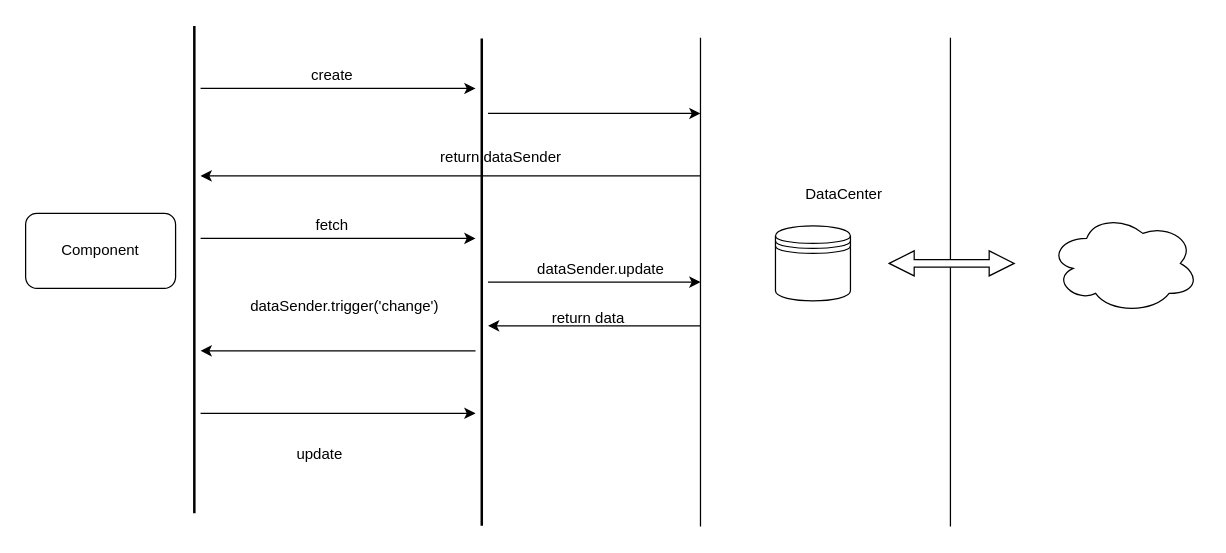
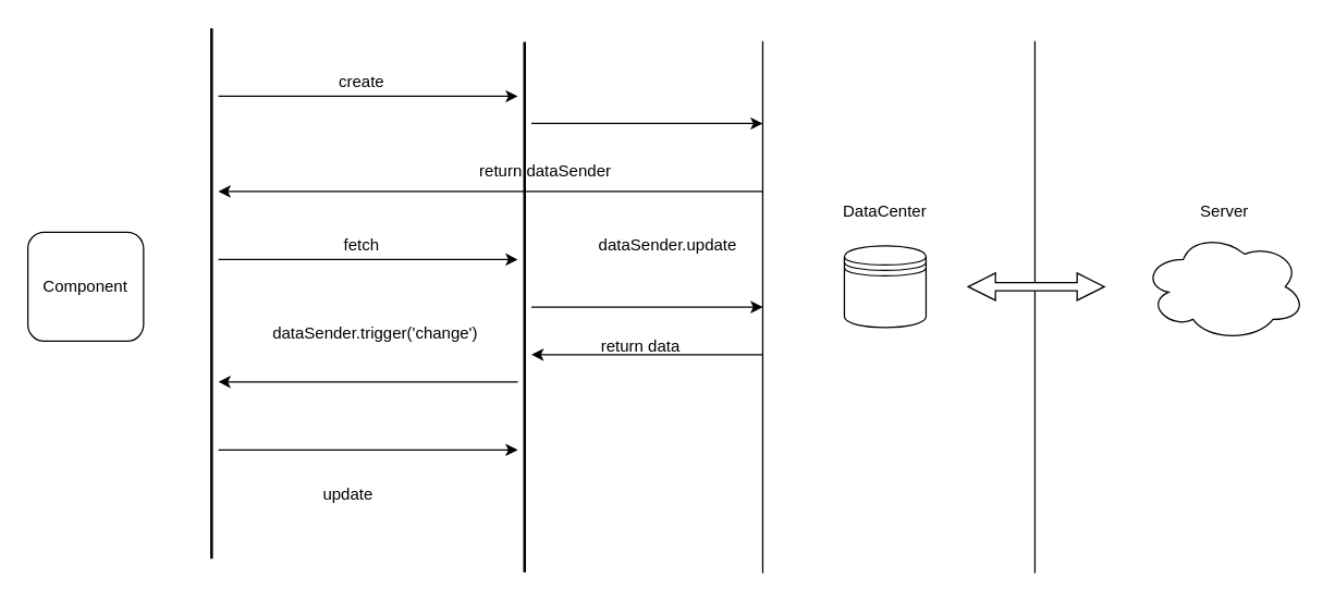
  <mxCell id="0" />
  <mxCell id="1" parent="0" />
  <mxCell id="2" style="edgeStyle=orthogonalEdgeStyle;rounded=0;orthogonalLoop=1;jettySize=auto;html=1;" edge="1" parent="1" source="4" target="19"><mxGeometry relative="1" as="geometry"><Array as="points"><mxPoint x="400" y="140" /><mxPoint x="400" y="140" /></Array></mxGeometry></mxCell>
  <mxCell id="3" style="edgeStyle=orthogonalEdgeStyle;rounded=0;orthogonalLoop=1;jettySize=auto;html=1;" edge="1" parent="1" source="4" target="14"><mxGeometry relative="1" as="geometry"><Array as="points"><mxPoint x="480" y="260" /><mxPoint x="480" y="260" /></Array></mxGeometry></mxCell>
  <mxCell id="4" value="" style="shape=partialRectangle;whiteSpace=wrap;html=1;top=0;bottom=0;fillColor=none;" vertex="1" parent="1"><mxGeometry x="560" y="30" width="200" height="390" as="geometry" /></mxCell>
  <mxCell id="5" value="" style="shape=datastore;whiteSpace=wrap;html=1;" vertex="1" parent="1"><mxGeometry x="620" y="180" width="60" height="60" as="geometry" /></mxCell>
  <mxCell id="6" value="" style="shape=doubleArrow;whiteSpace=wrap;html=1;" vertex="1" parent="1"><mxGeometry x="711" y="200" width="100" height="20" as="geometry" /></mxCell>
- <mxCell id="7" value="DataCenter" style="text;html=1;strokeColor=none;fillColor=none;align=center;verticalAlign=middle;whiteSpace=wrap;rounded=0;" vertex="1" parent="1"><mxGeometry x="645" y="140" width="60" height="30" as="geometry" /></mxCell>
+ <mxCell id="7" value="DataCenter" style="text;html=1;strokeColor=none;fillColor=none;align=center;verticalAlign=middle;whiteSpace=wrap;rounded=0;" vertex="1" parent="1"><mxGeometry x="620" y="140" width="60" height="30" as="geometry" /></mxCell>
  <mxCell id="8" value="" style="group" vertex="1" connectable="0" parent="1"><mxGeometry x="839" y="140" width="120" height="110" as="geometry" /></mxCell>
  <mxCell id="9" value="" style="ellipse;shape=cloud;whiteSpace=wrap;html=1;" vertex="1" parent="8"><mxGeometry y="30" width="120" height="80" as="geometry" /></mxCell>
+ <mxCell id="10" value="Server" style="text;html=1;align=center;verticalAlign=middle;resizable=0;points=[];autosize=1;strokeColor=none;fillColor=none;" vertex="1" parent="8"><mxGeometry x="30" width="60" height="30" as="geometry" /></mxCell>
  <mxCell id="11" style="edgeStyle=orthogonalEdgeStyle;rounded=0;orthogonalLoop=1;jettySize=auto;html=1;" edge="1" parent="1" source="14"><mxGeometry relative="1" as="geometry"><mxPoint x="560" y="90" as="targetPoint" /><Array as="points"><mxPoint x="560" y="90" /></Array></mxGeometry></mxCell>
  <mxCell id="12" style="edgeStyle=orthogonalEdgeStyle;rounded=0;orthogonalLoop=1;jettySize=auto;html=1;entryX=0;entryY=0.5;entryDx=0;entryDy=0;" edge="1" parent="1" source="14" target="4"><mxGeometry relative="1" as="geometry" /></mxCell>
  <mxCell id="13" style="edgeStyle=orthogonalEdgeStyle;rounded=0;orthogonalLoop=1;jettySize=auto;html=1;" edge="1" parent="1" source="14" target="19"><mxGeometry relative="1" as="geometry"><Array as="points"><mxPoint y="280" x="300" /><mxPoint y="280" x="300" /></Array></mxGeometry></mxCell>
  <mxCell id="14" value="" style="line;strokeWidth=2;direction=south;html=1;" vertex="1" parent="1"><mxGeometry x="380" y="30" width="10" height="390" as="geometry" /></mxCell>
- <mxCell id="15" value="Component" style="rounded=1;whiteSpace=wrap;html=1;" vertex="1" parent="1"><mxGeometry x="20" y="170" width="120" height="60" as="geometry" /></mxCell>
+ <mxCell id="15" value="Component" style="rounded=1;whiteSpace=wrap;html=1;" vertex="1" parent="1"><mxGeometry x="20" y="170" width="85" height="80" as="geometry" /></mxCell>
  <mxCell id="16" style="edgeStyle=orthogonalEdgeStyle;rounded=0;orthogonalLoop=1;jettySize=auto;html=1;" edge="1" parent="1" source="19" target="14"><mxGeometry relative="1" as="geometry"><Array as="points"><mxPoint x="310" y="70" /><mxPoint x="310" y="70" /></Array></mxGeometry></mxCell>
  <mxCell id="17" style="edgeStyle=orthogonalEdgeStyle;rounded=0;orthogonalLoop=1;jettySize=auto;html=1;" edge="1" parent="1" source="19" target="14"><mxGeometry relative="1" as="geometry"><Array as="points"><mxPoint x="310" y="190" /><mxPoint x="310" y="190" /></Array></mxGeometry></mxCell>
  <mxCell id="18" style="edgeStyle=orthogonalEdgeStyle;rounded=0;orthogonalLoop=1;jettySize=auto;html=1;" edge="1" parent="1" source="19" target="14"><mxGeometry relative="1" as="geometry"><Array as="points"><mxPoint x="310" y="330" /><mxPoint x="310" y="330" /></Array></mxGeometry></mxCell>
  <mxCell id="19" value="" style="line;strokeWidth=2;direction=south;html=1;" vertex="1" parent="1"><mxGeometry x="150" y="20" width="10" height="390" as="geometry" /></mxCell>
  <mxCell id="20" value="create" style="text;html=1;align=center;verticalAlign=middle;resizable=0;points=[];autosize=1;strokeColor=none;fillColor=none;" vertex="1" parent="1"><mxGeometry x="235" y="45" width="60" height="30" as="geometry" /></mxCell>
  <mxCell id="21" value="return dataSender" style="text;html=1;align=center;verticalAlign=middle;resizable=0;points=[];autosize=1;strokeColor=none;fillColor=none;" vertex="1" parent="1"><mxGeometry x="340" y="110" width="120" height="30" as="geometry" /></mxCell>
  <mxCell id="22" value="fetch" style="text;html=1;align=center;verticalAlign=middle;resizable=0;points=[];autosize=1;strokeColor=none;fillColor=none;" vertex="1" parent="1"><mxGeometry x="240" y="165" width="50" height="30" as="geometry" /></mxCell>
- <mxCell id="23" value="dataSender.update" style="text;html=1;align=center;verticalAlign=middle;resizable=0;points=[];autosize=1;strokeColor=none;fillColor=none;" vertex="1" parent="1"><mxGeometry x="420" y="200" width="120" height="30" as="geometry" /></mxCell>
+ <mxCell id="23" value="dataSender.update" style="text;html=1;align=center;verticalAlign=middle;resizable=0;points=[];autosize=1;strokeColor=none;fillColor=none;" vertex="1" parent="1"><mxGeometry x="430" y="165" width="120" height="30" as="geometry" /></mxCell>
  <mxCell id="24" value="dataSender.trigger('change')" style="text;html=1;align=center;verticalAlign=middle;resizable=0;points=[];autosize=1;strokeColor=none;fillColor=none;" vertex="1" parent="1"><mxGeometry x="190" y="230" width="170" height="30" as="geometry" /></mxCell>
  <mxCell id="25" value="return data" style="text;html=1;align=center;verticalAlign=middle;resizable=0;points=[];autosize=1;strokeColor=none;fillColor=none;" vertex="1" parent="1"><mxGeometry x="430" y="239" width="80" height="30" as="geometry" /></mxCell>
  <mxCell id="26" value="update" style="text;html=1;align=center;verticalAlign=middle;resizable=0;points=[];autosize=1;strokeColor=none;fillColor=none;" vertex="1" parent="1"><mxGeometry x="225" y="348" width="60" height="30" as="geometry" /></mxCell>
